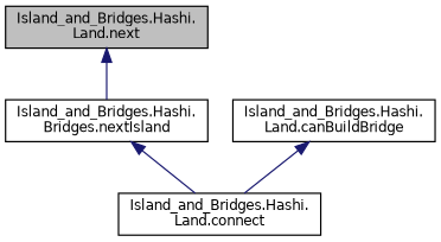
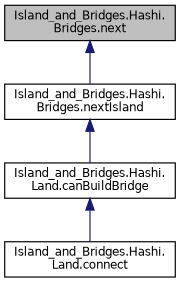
  digraph {
    rankdir=TB
    node [color=black fillcolor=white fontname=Helvetica fontsize=10 shape=record style=filled]
    edge [color=midnightblue dir=back fontname=Helvetica fontsize=10 labelfontname=Helvetica labelfontsize=10 style=solid]
-   n1 [fillcolor=grey75 fontcolor=black height=0.2 label="Island_and_Bridges.Hashi.\lLand.next" width=0.4]
+   n1 [fillcolor=grey75 fontcolor=black height=0.2 label="Island_and_Bridges.Hashi.\lBridges.next" width=0.4]
    n2 [height=0.2 label="Island_and_Bridges.Hashi.\lBridges.nextIsland" width=0.4]
    n3 [height=0.2 label="Island_and_Bridges.Hashi.\lLand.canBuildBridge" width=0.4]
    n4 [height=0.2 label="Island_and_Bridges.Hashi.\lLand.connect" width=0.4]
    n1 -> n2
-   n2 -> n4
+   n2 -> n3
    n3 -> n4
  }
